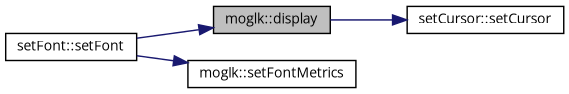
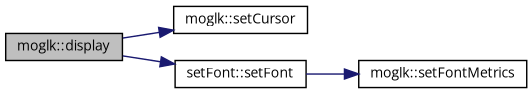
  digraph {
    fontname="Open Sans"
    rankdir=LR
    node [color=black fillcolor=white fontname="Open Sans" fontsize=10 shape=record style=filled]
    edge [color=midnightblue fontname="Open Sans" fontsize=10 labelfontname=FreeSans labelfontsize=10 style=solid]
    n1 [fillcolor=grey75 fontcolor=black height=0.2 label="moglk::display" width=0.4]
-   n2 [height=0.2 label="setCursor::setCursor" width=0.4]
+   n2 [height=0.2 label="moglk::setCursor" width=0.4]
    n3 [height=0.2 label="setFont::setFont" width=0.4]
    n4 [height=0.2 label="moglk::setFontMetrics" width=0.4]
    n1 -> n2
-   n3 -> n1
+   n1 -> n3
    n3 -> n4
  }
